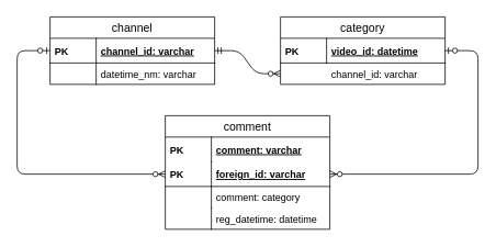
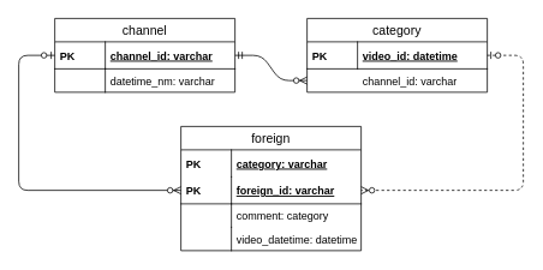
  <mxCell id="0" />
  <mxCell id="1" parent="0" />
  <mxCell id="2" value="" style="edgeStyle=entityRelationEdgeStyle;fontSize=12;html=1;endArrow=ERzeroToMany;startArrow=ERmandOne;exitX=1;exitY=0.5;exitDx=0;exitDy=0;entryX=0;entryY=0.5;entryDx=0;entryDy=0;" edge="1" parent="1" source="10" target="8"><mxGeometry width="100" height="100" relative="1" as="geometry"><mxPoint x="300" y="270" as="sourcePoint" /><mxPoint x="400" y="170" as="targetPoint" /></mxGeometry></mxCell>
  <mxCell id="3" value="" style="edgeStyle=orthogonalEdgeStyle;fontSize=12;html=1;endArrow=ERzeroToMany;startArrow=ERzeroToOne;entryX=0;entryY=0.5;entryDx=0;entryDy=0;exitX=0;exitY=0.5;exitDx=0;exitDy=0;" edge="1" parent="1" source="10" target="17"><mxGeometry width="100" height="100" relative="1" as="geometry"><mxPoint x="-70" y="160" as="sourcePoint" /><mxPoint x="30" y="60" as="targetPoint" /><Array as="points"><mxPoint x="20" y="61" /><mxPoint x="20" y="211" /></Array></mxGeometry></mxCell>
- <mxCell id="4" value="" style="edgeStyle=orthogonalEdgeStyle;fontSize=12;html=1;endArrow=ERzeroToMany;startArrow=ERzeroToOne;exitX=1;exitY=0.5;exitDx=0;exitDy=0;entryX=1;entryY=0.5;entryDx=0;entryDy=0;" edge="1" parent="1" source="6" target="17"><mxGeometry width="100" height="100" relative="1" as="geometry"><mxPoint x="430" y="144" as="sourcePoint" /><mxPoint x="500" y="270" as="targetPoint" /><Array as="points"><mxPoint x="580" y="61" /><mxPoint x="580" y="211" /></Array></mxGeometry></mxCell>
+ <mxCell id="4" value="" style="edgeStyle=orthogonalEdgeStyle;fontSize=12;html=1;endArrow=ERzeroToMany;startArrow=ERzeroToOne;exitX=1;exitY=0.5;exitDx=0;exitDy=0;entryX=1;entryY=0.5;entryDx=0;entryDy=0;dashed=1;" edge="1" parent="1" source="6" target="17"><mxGeometry width="100" height="100" relative="1" as="geometry"><mxPoint x="430" y="144" as="sourcePoint" /><mxPoint x="500" y="270" as="targetPoint" /><Array as="points"><mxPoint x="580" y="61" /><mxPoint x="580" y="211" /></Array></mxGeometry></mxCell>
  <mxCell id="5" value="category" style="swimlane;fontStyle=0;childLayout=stackLayout;horizontal=1;startSize=26;horizontalStack=0;resizeParent=1;resizeParentMax=0;resizeLast=0;collapsible=1;marginBottom=0;align=center;fontSize=14;" vertex="1" parent="1"><mxGeometry x="340" y="20" width="200" height="82" as="geometry" /></mxCell>
  <mxCell id="6" value="video_id: datetime" style="shape=partialRectangle;top=0;left=0;right=0;bottom=1;align=left;verticalAlign=middle;fillColor=none;spacingLeft=60;spacingRight=4;overflow=hidden;rotatable=0;points=[[0,0.5],[1,0.5]];portConstraint=eastwest;dropTarget=0;fontStyle=5;fontSize=12;" vertex="1" parent="5"><mxGeometry y="26" width="200" height="30" as="geometry" /></mxCell>
  <mxCell id="7" value="PK" style="shape=partialRectangle;fontStyle=1;top=0;left=0;bottom=0;fillColor=none;align=left;verticalAlign=middle;spacingLeft=4;spacingRight=4;overflow=hidden;rotatable=0;points=[];portConstraint=eastwest;part=1;fontSize=12;" vertex="1" connectable="0" parent="6"><mxGeometry width="56" height="30" as="geometry" /></mxCell>
  <mxCell id="8" value="channel_id: varchar" style="shape=partialRectangle;top=0;left=0;right=0;bottom=0;align=left;verticalAlign=top;fillColor=none;spacingLeft=60;spacingRight=4;overflow=hidden;rotatable=0;points=[[0,0.5],[1,0.5]];portConstraint=eastwest;dropTarget=0;fontSize=12;" vertex="1" parent="5"><mxGeometry y="56" width="200" height="26" as="geometry" /></mxCell>
  <mxCell id="9" value="channel" style="swimlane;fontStyle=0;childLayout=stackLayout;horizontal=1;startSize=26;horizontalStack=0;resizeParent=1;resizeParentMax=0;resizeLast=0;collapsible=1;marginBottom=0;align=center;fontSize=14;" vertex="1" parent="1"><mxGeometry x="60" y="20" width="200" height="82" as="geometry" /></mxCell>
  <mxCell id="10" value="channel_id: varchar" style="shape=partialRectangle;top=0;left=0;right=0;bottom=1;align=left;verticalAlign=middle;fillColor=none;spacingLeft=60;spacingRight=4;overflow=hidden;rotatable=0;points=[[0,0.5],[1,0.5]];portConstraint=eastwest;dropTarget=0;fontStyle=5;fontSize=12;" vertex="1" parent="9"><mxGeometry y="26" width="200" height="30" as="geometry" /></mxCell>
  <mxCell id="11" value="PK" style="shape=partialRectangle;fontStyle=1;top=0;left=0;bottom=0;fillColor=none;align=left;verticalAlign=middle;spacingLeft=4;spacingRight=4;overflow=hidden;rotatable=0;points=[];portConstraint=eastwest;part=1;fontSize=12;" vertex="1" connectable="0" parent="10"><mxGeometry width="56" height="30" as="geometry" /></mxCell>
  <mxCell id="12" value="datetime_nm: varchar" style="shape=partialRectangle;top=0;left=0;right=0;bottom=0;align=left;verticalAlign=top;fillColor=none;spacingLeft=60;spacingRight=4;overflow=hidden;rotatable=0;points=[[0,0.5],[1,0.5]];portConstraint=eastwest;dropTarget=0;fontSize=12;" vertex="1" parent="9"><mxGeometry y="56" width="200" height="26" as="geometry" /></mxCell>
  <mxCell id="13" value="" style="shape=partialRectangle;top=0;left=0;bottom=0;fillColor=none;align=left;verticalAlign=top;spacingLeft=4;spacingRight=4;overflow=hidden;rotatable=0;points=[];portConstraint=eastwest;part=1;fontSize=12;" vertex="1" connectable="0" parent="12"><mxGeometry width="56" height="26" as="geometry" /></mxCell>
- <mxCell id="14" value="comment" style="swimlane;fontStyle=0;childLayout=stackLayout;horizontal=1;startSize=26;horizontalStack=0;resizeParent=1;resizeParentMax=0;resizeLast=0;collapsible=1;marginBottom=0;align=center;fontSize=14;" vertex="1" parent="1"><mxGeometry x="200" y="140" width="200" height="138" as="geometry" /></mxCell>
- <mxCell id="15" value="comment: varchar" style="shape=partialRectangle;top=0;left=0;right=0;bottom=0;align=left;verticalAlign=middle;fillColor=none;spacingLeft=60;spacingRight=4;overflow=hidden;rotatable=0;points=[[0,0.5],[1,0.5]];portConstraint=eastwest;dropTarget=0;fontStyle=5;fontSize=12;" vertex="1" parent="14"><mxGeometry y="26" width="200" height="30" as="geometry" /></mxCell>
+ <mxCell id="14" value="foreign" style="swimlane;fontStyle=0;childLayout=stackLayout;horizontal=1;startSize=26;horizontalStack=0;resizeParent=1;resizeParentMax=0;resizeLast=0;collapsible=1;marginBottom=0;align=center;fontSize=14;" vertex="1" parent="1"><mxGeometry x="200" y="140" width="200" height="138" as="geometry" /></mxCell>
+ <mxCell id="15" value="category: varchar" style="shape=partialRectangle;top=0;left=0;right=0;bottom=0;align=left;verticalAlign=middle;fillColor=none;spacingLeft=60;spacingRight=4;overflow=hidden;rotatable=0;points=[[0,0.5],[1,0.5]];portConstraint=eastwest;dropTarget=0;fontStyle=5;fontSize=12;" vertex="1" parent="14"><mxGeometry y="26" width="200" height="30" as="geometry" /></mxCell>
  <mxCell id="16" value="PK" style="shape=partialRectangle;fontStyle=1;top=0;left=0;bottom=0;fillColor=none;align=left;verticalAlign=middle;spacingLeft=4;spacingRight=4;overflow=hidden;rotatable=0;points=[];portConstraint=eastwest;part=1;fontSize=12;" vertex="1" connectable="0" parent="15"><mxGeometry width="56" height="30" as="geometry" /></mxCell>
  <mxCell id="17" value="foreign_id: varchar" style="shape=partialRectangle;top=0;left=0;right=0;bottom=1;align=left;verticalAlign=middle;fillColor=none;spacingLeft=60;spacingRight=4;overflow=hidden;rotatable=0;points=[[0,0.5],[1,0.5]];portConstraint=eastwest;dropTarget=0;fontStyle=5;fontSize=12;" vertex="1" parent="14"><mxGeometry y="56" width="200" height="30" as="geometry" /></mxCell>
  <mxCell id="18" value="PK" style="shape=partialRectangle;fontStyle=1;top=0;left=0;bottom=0;fillColor=none;align=left;verticalAlign=middle;spacingLeft=4;spacingRight=4;overflow=hidden;rotatable=0;points=[];portConstraint=eastwest;part=1;fontSize=12;" vertex="1" connectable="0" parent="17"><mxGeometry width="56" height="30" as="geometry" /></mxCell>
  <mxCell id="19" value="comment: category" style="shape=partialRectangle;top=0;left=0;right=0;bottom=0;align=left;verticalAlign=top;fillColor=none;spacingLeft=60;spacingRight=4;overflow=hidden;rotatable=0;points=[[0,0.5],[1,0.5]];portConstraint=eastwest;dropTarget=0;fontSize=12;" vertex="1" parent="14"><mxGeometry y="86" width="200" height="26" as="geometry" /></mxCell>
  <mxCell id="20" value="" style="shape=partialRectangle;top=0;left=0;bottom=0;fillColor=none;align=left;verticalAlign=top;spacingLeft=4;spacingRight=4;overflow=hidden;rotatable=0;points=[];portConstraint=eastwest;part=1;fontSize=12;" vertex="1" connectable="0" parent="19"><mxGeometry width="56" height="26" as="geometry" /></mxCell>
- <mxCell id="21" value="reg_datetime: datetime" style="shape=partialRectangle;top=0;left=0;right=0;bottom=0;align=left;verticalAlign=top;fillColor=none;spacingLeft=60;spacingRight=4;overflow=hidden;rotatable=0;points=[[0,0.5],[1,0.5]];portConstraint=eastwest;dropTarget=0;fontSize=12;" vertex="1" parent="14"><mxGeometry y="112" width="200" height="26" as="geometry" /></mxCell>
+ <mxCell id="21" value="video_datetime: datetime" style="shape=partialRectangle;top=0;left=0;right=0;bottom=0;align=left;verticalAlign=top;fillColor=none;spacingLeft=60;spacingRight=4;overflow=hidden;rotatable=0;points=[[0,0.5],[1,0.5]];portConstraint=eastwest;dropTarget=0;fontSize=12;" vertex="1" parent="14"><mxGeometry y="112" width="200" height="26" as="geometry" /></mxCell>
  <mxCell id="22" value="" style="shape=partialRectangle;top=0;left=0;bottom=0;fillColor=none;align=left;verticalAlign=top;spacingLeft=4;spacingRight=4;overflow=hidden;rotatable=0;points=[];portConstraint=eastwest;part=1;fontSize=12;" vertex="1" connectable="0" parent="21"><mxGeometry width="56" height="26" as="geometry" /></mxCell>
